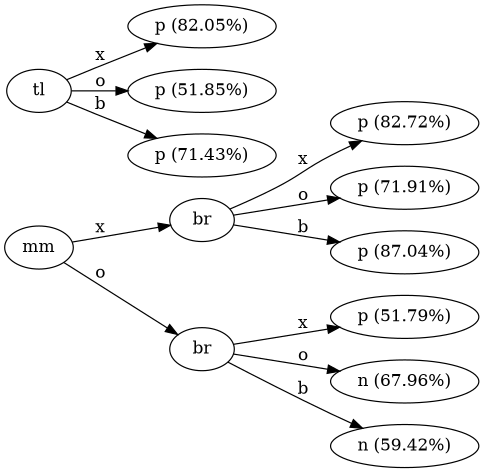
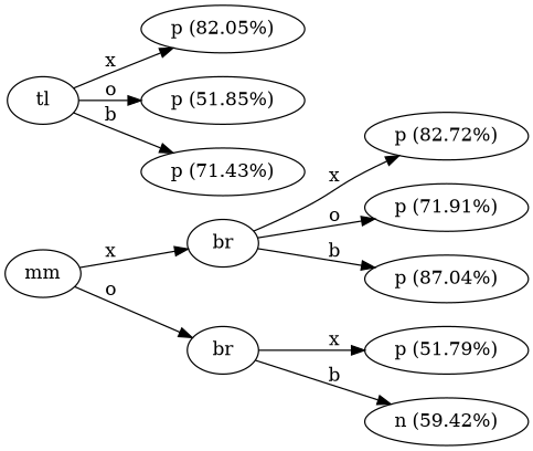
  digraph {
    rankdir=LR
    node [shape=oval]
    n1 [label=mm]
    n2 [label=br]
    n3 [label=br]
    n4 [label="p (82.72%)"]
    n5 [label="p (71.91%)"]
    n6 [label="p (87.04%)"]
    n7 [label="p (51.79%)"]
-   n8 [label="n (67.96%)"]
    n9 [label="n (59.42%)"]
    n10 [label=tl]
    n11 [label="p (82.05%)"]
    n12 [label="p (51.85%)"]
    n13 [label="p (71.43%)"]
    n1 -> n2 [label=x]
    n1 -> n3 [label=o]
    n2 -> n4 [label=x]
    n2 -> n5 [label=o]
    n2 -> n6 [label=b]
    n3 -> n7 [label=x]
-   n3 -> n8 [label=o]
    n3 -> n9 [label=b]
    n10 -> n11 [label=x]
    n10 -> n12 [label=o]
    n10 -> n13 [label=b]
  }
